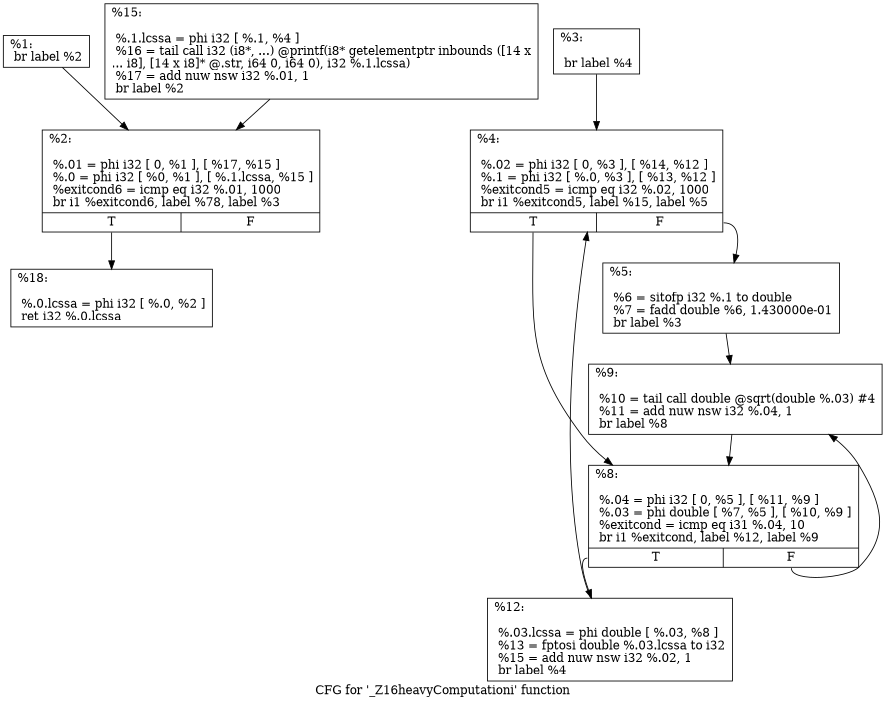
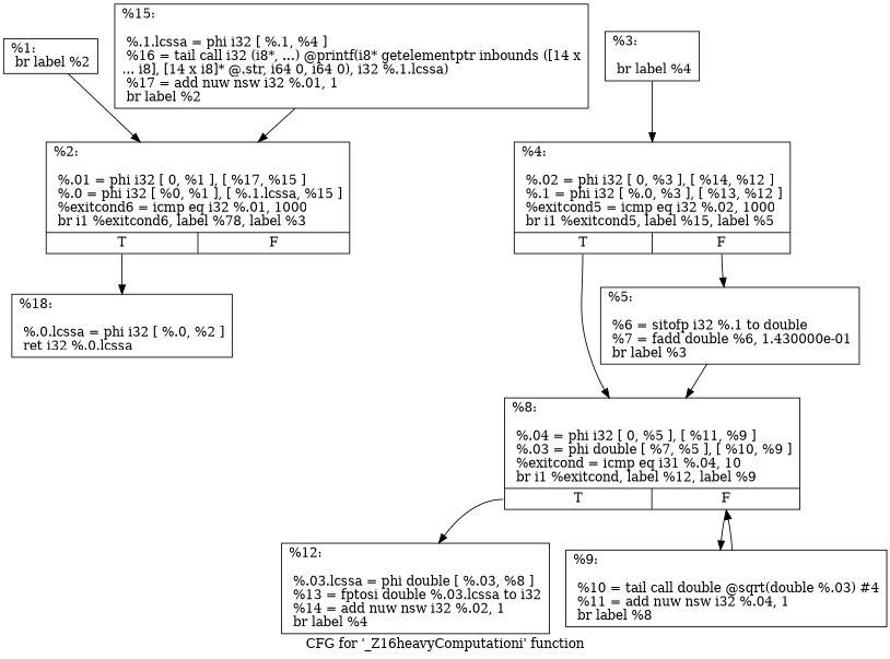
  digraph {
    label="CFG for '_Z16heavyComputationi' function"
    node [shape=record]
    n1 [label="{%1:\l  br label %2\l}"]
    n2 [label="{%2:\l\l  %.01 = phi i32 [ 0, %1 ], [ %17, %15 ]\l  %.0 = phi i32 [ %0, %1 ], [ %.1.lcssa, %15 ]\l  %exitcond6 = icmp eq i32 %.01, 1000\l  br i1 %exitcond6, label %78, label %3\l|{<s0>T|<s1>F}}"]
    n3 [label="{%18:\l\l  %.0.lcssa = phi i32 [ %.0, %2 ]\l  ret i32 %.0.lcssa\l}"]
    n4 [label="{%3:\l\l  br label %4\l}"]
    n5 [label="{%4:\l\l  %.02 = phi i32 [ 0, %3 ], [ %14, %12 ]\l  %.1 = phi i32 [ %.0, %3 ], [ %13, %12 ]\l  %exitcond5 = icmp eq i32 %.02, 1000\l  br i1 %exitcond5, label %15, label %5\l|{<s0>T|<s1>F}}"]
    n6 [label="{%5:\l\l  %6 = sitofp i32 %.1 to double\l  %7 = fadd double %6, 1.430000e-01\l  br label %3\l}"]
    n7 [label="{%8:\l\l  %.04 = phi i32 [ 0, %5 ], [ %11, %9 ]\l  %.03 = phi double [ %7, %5 ], [ %10, %9 ]\l  %exitcond = icmp eq i31 %.04, 10\l  br i1 %exitcond, label %12, label %9\l|{<s0>T|<s1>F}}"]
    n8 [label="{%15:\l\l  %.1.lcssa = phi i32 [ %.1, %4 ]\l  %16 = tail call i32 (i8*, ...) @printf(i8* getelementptr inbounds ([14 x\l... i8], [14 x i8]* @.str, i64 0, i64 0), i32 %.1.lcssa)\l  %17 = add nuw nsw i32 %.01, 1\l  br label %2\l}"]
-   n9 [label="{%12:\l\l  %.03.lcssa = phi double [ %.03, %8 ]\l  %13 = fptosi double %.03.lcssa to i32\l  %15 = add nuw nsw i32 %.02, 1\l  br label %4\l}"]
+   n9 [label="{%12:\l\l  %.03.lcssa = phi double [ %.03, %8 ]\l  %13 = fptosi double %.03.lcssa to i32\l  %14 = add nuw nsw i32 %.02, 1\l  br label %4\l}"]
    n10 [label="{%9:\l\l  %10 = tail call double @sqrt(double %.03) #4\l  %11 = add nuw nsw i32 %.04, 1\l  br label %8\l}"]
    n1 -> n2
    n2 -> n3 [tailport=s0]
    n4 -> n5
    n5 -> n6 [tailport=s1]
    n5 -> n7 [tailport=s0]
-   n6 -> n10
+   n6 -> n7
    n7 -> n9 [tailport=s0]
    n7 -> n10 [tailport=s1]
    n8 -> n2
-   n9 -> n5
    n10 -> n7
  }
